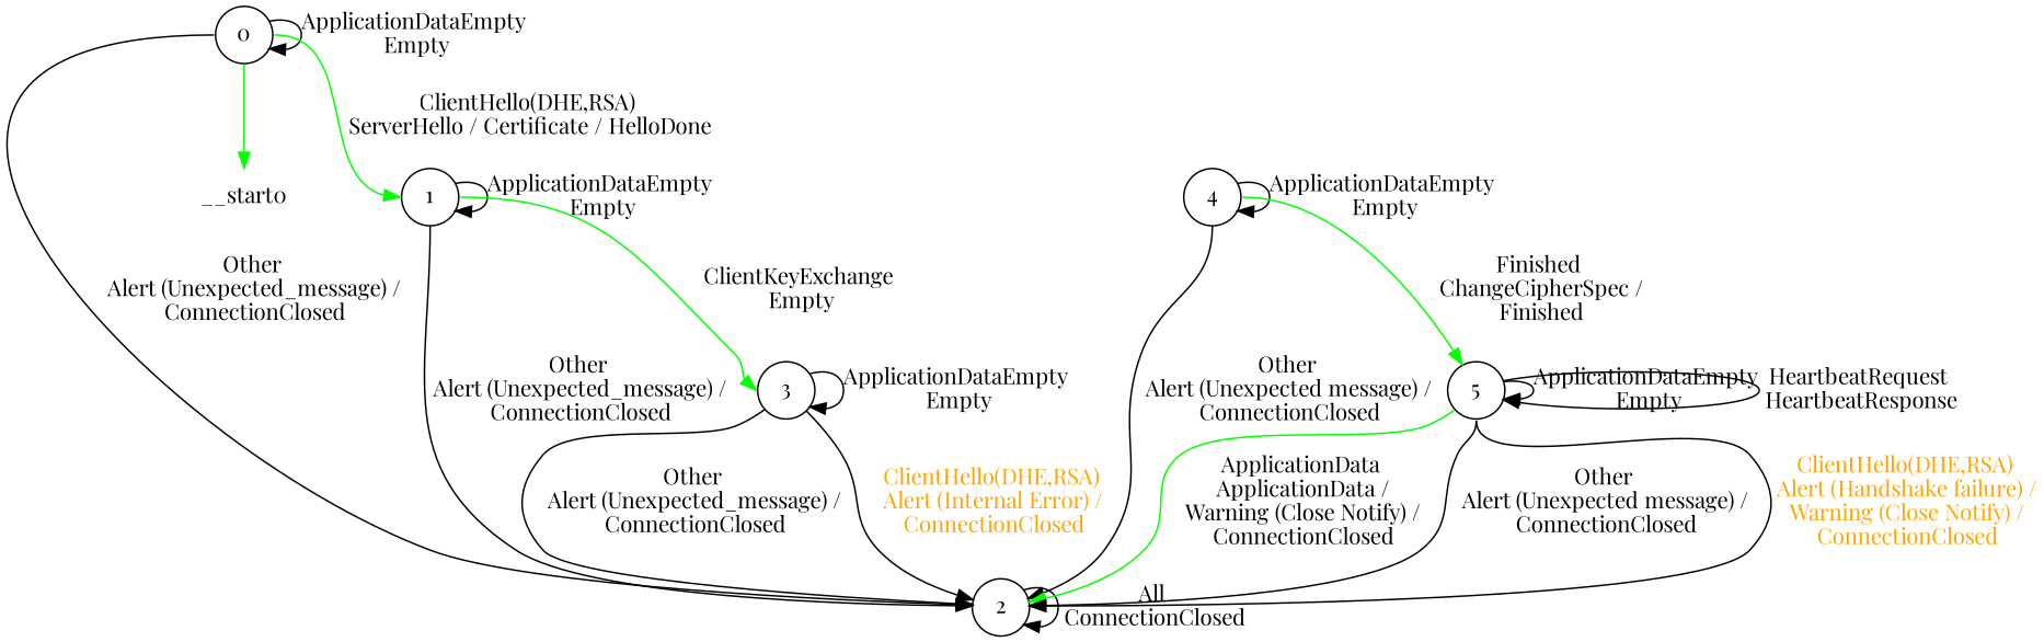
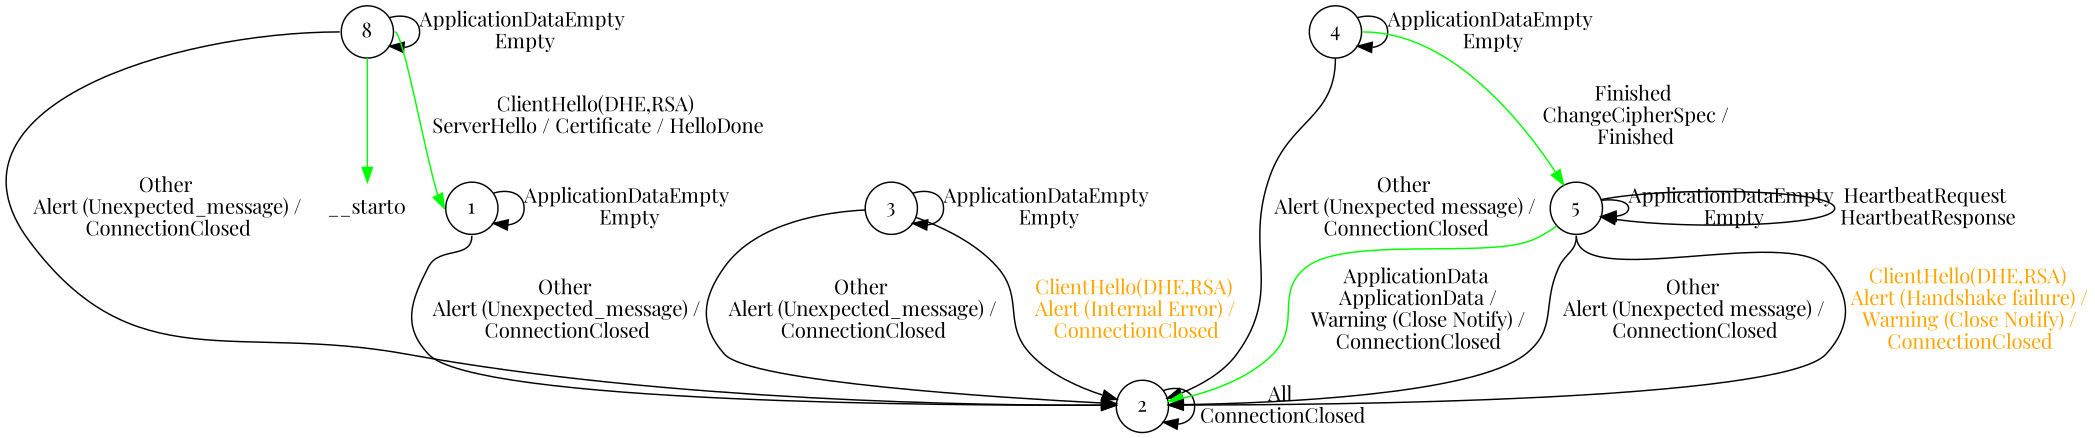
  digraph {
    fontname="Playfair Display"
    node [fontname="Playfair Display" shape=circle]
    edge [color=black fontname="Playfair Display" weight=2]
    __start0 [shape=none]
-   n2 [label=0]
+   n2 [label=8]
    n3 [label=1]
    n4 [label=2]
    n5 [label=3]
    n6 [label=4]
    n7 [label=5]
    n2 -> __start0 [color=green]
    n2 -> n2 [label=<ApplicationDataEmpty<BR/> Empty>]
    n2 -> n3 [color=green headport=w label=<ClientHello(DHE,RSA)<BR/> ServerHello / Certificate / HelloDone> tailport=e]
    n2 -> n4 [label=<Other<BR/> Alert (Unexpected_message) /<BR/> ConnectionClosed> tailport=w]
    n3 -> n3 [label=<ApplicationDataEmpty<BR/> Empty>]
    n3 -> n4 [label=<Other<BR/> Alert (Unexpected_message) /<BR/> ConnectionClosed> tailport=s]
-   n3 -> n5 [color=green headport=w label=<ClientKeyExchange<BR/> Empty> tailport=e]
    n4 -> n4 [label=<All<BR/> ConnectionClosed>]
    n5 -> n4 [label=<Other<BR/> Alert (Unexpected_message) /<BR/> ConnectionClosed>]
    n5 -> n4 [fontcolor=orange label=<ClientHello(DHE,RSA)<BR/> Alert (Internal Error) /<BR/> ConnectionClosed>]
    n5 -> n5 [label=<ApplicationDataEmpty<BR/> Empty>]
    n6 -> n4 [label=<Other<BR/> Alert (Unexpected message) /<BR/> ConnectionClosed> tailport=s]
    n6 -> n6 [label=<ApplicationDataEmpty<BR/> Empty>]
    n6 -> n7 [color=green label=<Finished<BR/> ChangeCipherSpec /<BR/> Finished> tailport=e]
    n7 -> n4 [color=green label=<ApplicationData<BR/> ApplicationData /<BR/> Warning (Close Notify) /<BR/> ConnectionClosed>]
    n7 -> n4 [label=<Other<BR/> Alert (Unexpected message) /<BR/> ConnectionClosed> tailport=s]
    n7 -> n4 [fontcolor=orange label=<ClientHello(DHE,RSA)<BR/> Alert (Handshake failure) /<BR/> Warning (Close Notify) /<BR/> ConnectionClosed> tailport=s]
    n7 -> n7 [label=<ApplicationDataEmpty<BR/> Empty>]
    n7 -> n7 [label=<HeartbeatRequest<BR/> HeartbeatResponse>]
  }
